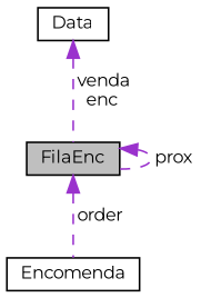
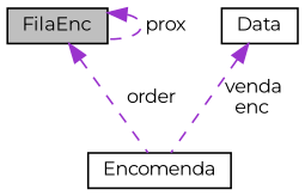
  digraph {
    fontname=Montserrat
    node [color=black fillcolor=white fontname=Montserrat fontsize=10 shape=record style=filled]
    edge [color=darkorchid3 dir=back fontname=Montserrat fontsize=10 labelfontname=Helvetica labelfontsize=10 style=dashed]
    n1 [fillcolor=grey75 fontcolor=black height=0.2 label=FilaEnc width=0.4]
    n2 [height=0.2 label=Encomenda width=0.4]
    n3 [height=0.2 label=Data width=0.4]
    n1 -> n1 [label=" prox"]
    n1 -> n2 [label=" order"]
-   n3 -> n1 [label=" venda\nenc"]
+   n3 -> n2 [label=" venda\nenc"]
  }
